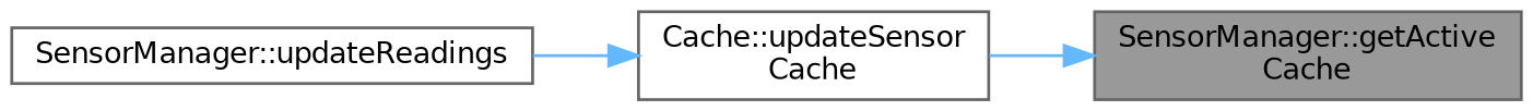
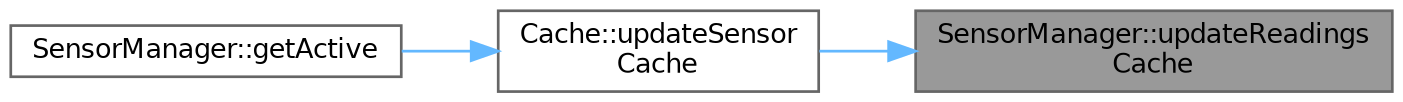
  digraph {
    rankdir=RL
    node [color=grey40 fillcolor=white fontname=Helvetica fontsize=10 shape=box style=filled]
    edge [color=steelblue1 dir=back fontname=Helvetica fontsize=10 labelfontname=Helvetica labelfontsize=10 style=solid]
-   n1 [color=gray40 fillcolor=grey60 fontcolor=black height=0.2 label="SensorManager::getActive\lCache" width=0.4]
+   n1 [color=gray40 fillcolor=grey60 fontcolor=black height=0.2 label="SensorManager::updateReadings\lCache" width=0.4]
    n2 [height=0.2 label="Cache::updateSensor\lCache" width=0.4]
-   n3 [height=0.2 label="SensorManager::updateReadings" width=0.4]
+   n3 [height=0.2 label="SensorManager::getActive" width=0.4]
    n1 -> n2
    n2 -> n3
  }
